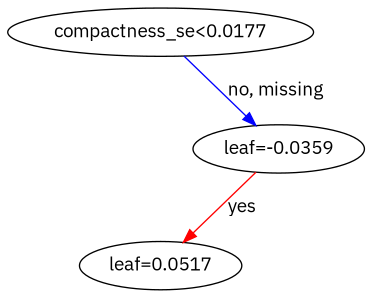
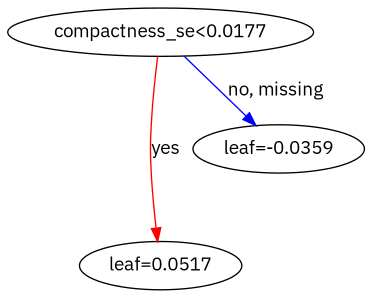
  digraph {
    fontname="IBM Plex Sans"
    rankdir=UD
    node [fontname="IBM Plex Sans"]
    edge [fontname="IBM Plex Sans"]
    n1 [label="compactness_se<0.0177"]
    n2 [label="leaf=0.0517"]
    n3 [label="leaf=-0.0359"]
-   n3 -> n2 [color="#FF0000" label=yes]
+   n1 -> n2 [color="#FF0000" label=yes]
    n1 -> n3 [color="#0000FF" label="no, missing"]
  }
